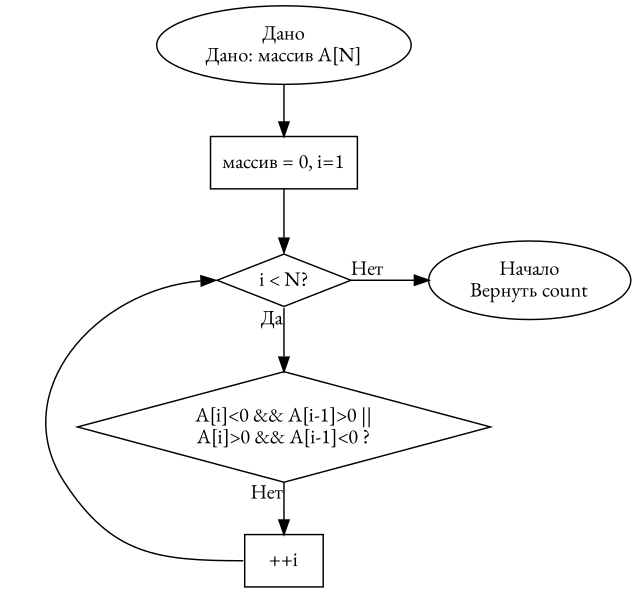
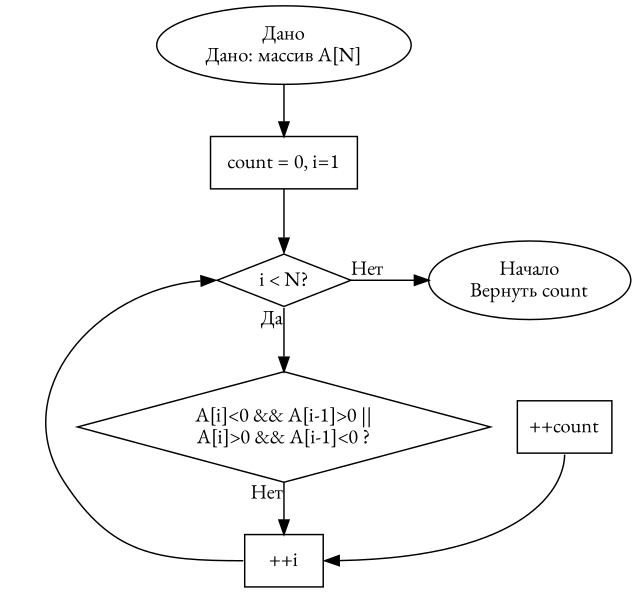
  digraph {
    font="Times New Roman"
    fontname="EB Garamond"
    node [fontname="EB Garamond" shape=box]
    edge [fontname="EB Garamond" headport=n labeldistance=3 tailport=s weight=1]
    n1 [group=g1 label="i < N?" shape=diamond]
    n2 [group=g1 label="Начало\nВернуть count" shape=ellipse]
    n3 [label="A[i]<0 && A[i-1]>0 ||\n A[i]>0 && A[i-1]<0 ? " shape=diamond]
    n4 [label="Дано\nДано: массив A[N]" shape=ellipse]
-   n5 [label="массив = 0, i=1"]
+   n5 [label="count = 0, i=1"]
    n6 [label="++i"]
+   n7 [label="++count"]
    subgraph sub_1 {
      rank=same
      n1
      n2
    }
    n1 -> n2 [headport=w minlen=3 taillabel="Нет" tailport=e]
    n1 -> n3 [taillabel="Да" weight=10]
    n3 -> n6 [taillabel="Нет" weight=10]
    n4 -> n5
    n5 -> n1
    n6 -> n1 [headport=w tailport=w]
+   n7 -> n6 [headport=e]
  }
